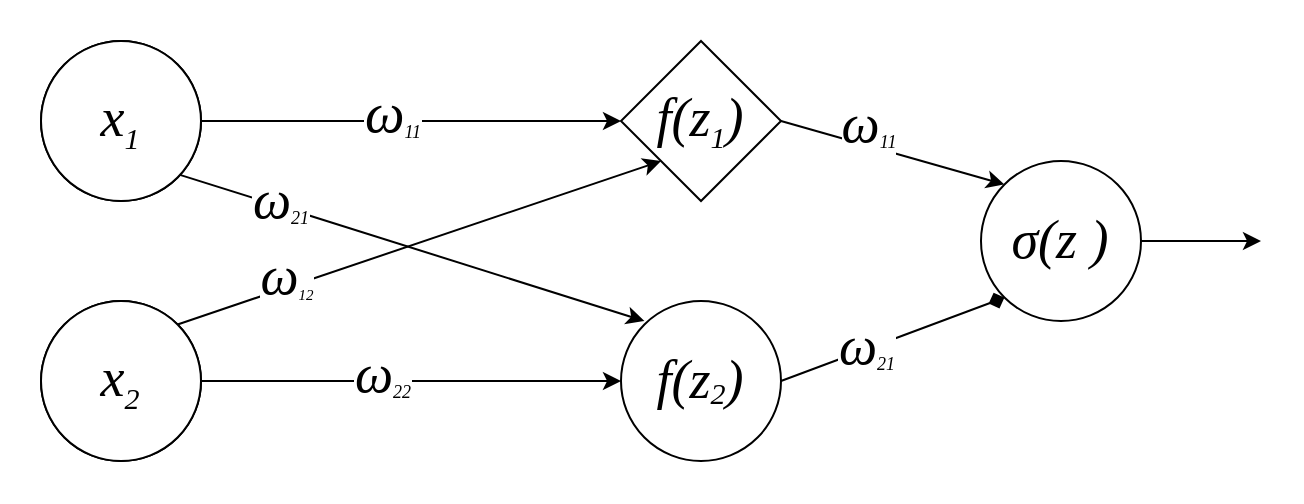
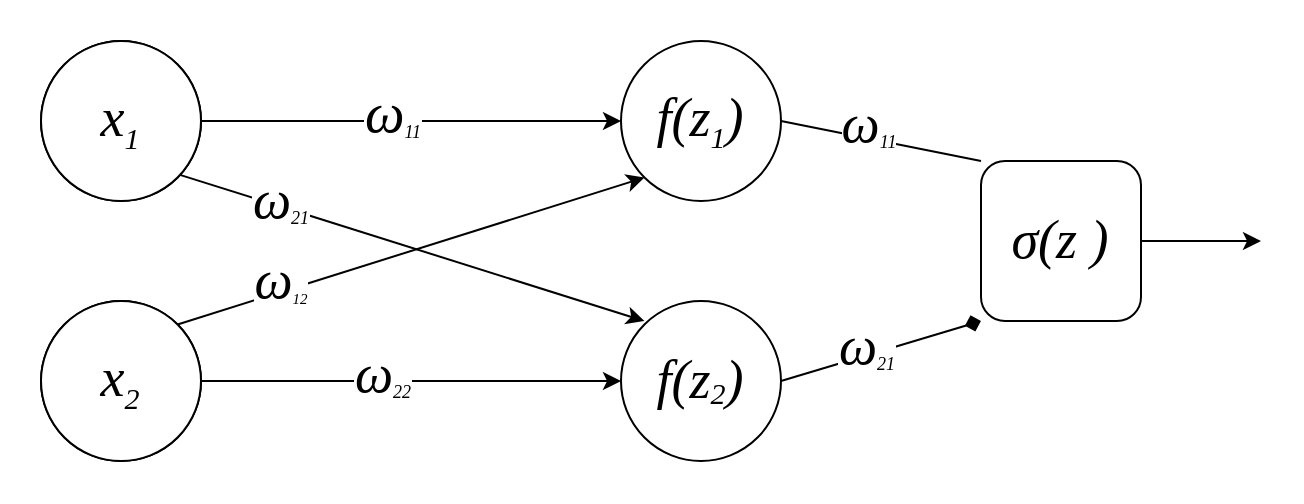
  <mxCell id="0" />
  <mxCell id="1" parent="0" />
  <mxCell id="2" style="edgeStyle=none;rounded=0;orthogonalLoop=1;jettySize=auto;html=1;exitX=1;exitY=0.5;exitDx=0;exitDy=0;entryX=0;entryY=0.5;entryDx=0;entryDy=0;fontFamily=Times New Roman;fontSize=9;" edge="1" parent="1" source="4" target="19"><mxGeometry relative="1" as="geometry"><mxPoint x="210" y="60" as="targetPoint" /></mxGeometry></mxCell>
  <mxCell id="3" value="&lt;i&gt;&lt;font size=&quot;1&quot;&gt;&lt;span style=&quot;font-size: 28px&quot;&gt;ω&lt;/span&gt;&lt;sub style=&quot;font-size: 9px&quot;&gt;11&lt;/sub&gt;&lt;/font&gt;&lt;/i&gt;" style="edgeLabel;html=1;align=center;verticalAlign=middle;resizable=0;points=[];fontSize=27;fontFamily=Times New Roman;" vertex="1" connectable="0" parent="2"><mxGeometry x="-0.105" y="-1" relative="1" as="geometry"><mxPoint x="1" y="-6" as="offset" /></mxGeometry></mxCell>
  <mxCell id="4" value="x&lt;font style=&quot;font-size: 14px&quot; size=&quot;1&quot;&gt;&lt;sub style=&quot;font-size: 9px&quot;&gt;1&lt;/sub&gt;&lt;/font&gt;" style="ellipse;whiteSpace=wrap;html=1;aspect=fixed;fontSize=15;fontFamily=Times New Roman;fontStyle=2" vertex="1" parent="1"><mxGeometry x="20" y="20" width="80" height="80" as="geometry" /></mxCell>
  <mxCell id="5" style="edgeStyle=none;rounded=0;orthogonalLoop=1;jettySize=auto;html=1;exitX=1;exitY=0;exitDx=0;exitDy=0;entryX=0;entryY=1;entryDx=0;entryDy=0;fontFamily=Times New Roman;fontSize=9;" edge="1" parent="1" source="8" target="19"><mxGeometry relative="1" as="geometry"><mxPoint x="212" y="69.04" as="targetPoint" /></mxGeometry></mxCell>
  <mxCell id="6" value="&lt;i style=&quot;font-size: 9px&quot;&gt;&lt;span style=&quot;font-size: 27px&quot;&gt;ω&lt;/span&gt;&lt;font style=&quot;font-size: 9px&quot;&gt;&lt;sub&gt;12&lt;/sub&gt;&lt;/font&gt;&lt;/i&gt;" style="edgeLabel;html=1;align=center;verticalAlign=middle;resizable=0;points=[];fontSize=27;fontFamily=Times New Roman;" vertex="1" connectable="0" parent="5"><mxGeometry x="-0.532" relative="1" as="geometry"><mxPoint x="-3" y="-5" as="offset" /></mxGeometry></mxCell>
  <mxCell id="7" style="edgeStyle=none;rounded=0;orthogonalLoop=1;jettySize=auto;html=1;exitX=1;exitY=0.5;exitDx=0;exitDy=0;fontFamily=Times New Roman;fontSize=9;entryX=0;entryY=0.5;entryDx=0;entryDy=0;" edge="1" parent="1" source="8" target="17"><mxGeometry relative="1" as="geometry"><mxPoint x="210" y="190" as="targetPoint" /></mxGeometry></mxCell>
  <mxCell id="8" value="x&lt;font style=&quot;font-size: 14px&quot; size=&quot;1&quot;&gt;&lt;sub style=&quot;font-size: 9px&quot;&gt;2&lt;/sub&gt;&lt;/font&gt;" style="ellipse;whiteSpace=wrap;html=1;aspect=fixed;fontSize=15;fontFamily=Times New Roman;fontStyle=2" vertex="1" parent="1"><mxGeometry x="20" y="150" width="80" height="80" as="geometry" /></mxCell>
  <mxCell id="9" style="edgeStyle=none;rounded=0;orthogonalLoop=1;jettySize=auto;html=1;exitX=1;exitY=0.5;exitDx=0;exitDy=0;fontFamily=Times New Roman;fontSize=15;" edge="1" parent="1" source="10"><mxGeometry relative="1" as="geometry"><mxPoint x="630" y="120" as="targetPoint" /></mxGeometry></mxCell>
- <mxCell id="10" value="&lt;i style=&quot;font-size: 27px&quot;&gt;&lt;span style=&quot;font-size: 27px&quot;&gt;σ(z )&lt;/span&gt;&lt;/i&gt;" style="ellipse;whiteSpace=wrap;html=1;aspect=fixed;fontFamily=Times New Roman;fontSize=27;" vertex="1" parent="1"><mxGeometry x="490" y="80" width="80" height="80" as="geometry" /></mxCell>
+ <mxCell id="10" value="&lt;i style=&quot;font-size: 27px&quot;&gt;&lt;span style=&quot;font-size: 27px&quot;&gt;σ(z )&lt;/span&gt;&lt;/i&gt;" style="whiteSpace=wrap;html=1;aspect=fixed;fontFamily=Times New Roman;fontSize=27;rounded=1;" vertex="1" parent="1"><mxGeometry x="490" y="80" width="80" height="80" as="geometry" /></mxCell>
  <mxCell id="11" style="edgeStyle=none;rounded=0;orthogonalLoop=1;jettySize=auto;html=1;exitX=1;exitY=0.5;exitDx=0;exitDy=0;fontFamily=Times New Roman;fontSize=9;" edge="1" parent="1"><mxGeometry relative="1" as="geometry"><mxPoint x="290" y="190" as="sourcePoint" /><mxPoint x="290" y="190" as="targetPoint" /></mxGeometry></mxCell>
  <mxCell id="12" style="edgeStyle=none;rounded=0;orthogonalLoop=1;jettySize=auto;html=1;exitX=1;exitY=1;exitDx=0;exitDy=0;entryX=0;entryY=0;entryDx=0;entryDy=0;fontFamily=Times New Roman;fontSize=15;" edge="1" parent="1"><mxGeometry relative="1" as="geometry"><mxPoint x="88.284" y="86.564" as="sourcePoint" /><mxPoint x="321.716" y="159.996" as="targetPoint" /></mxGeometry></mxCell>
  <mxCell id="13" value="&lt;i&gt;&lt;span style=&quot;font-size: 14px&quot;&gt;&lt;font style=&quot;font-size: 27px&quot;&gt;ω&lt;/font&gt;&lt;font size=&quot;1&quot;&gt;&lt;sub style=&quot;font-size: 9px&quot;&gt;21&lt;/sub&gt;&lt;/font&gt;&lt;/span&gt;&lt;/i&gt;" style="edgeLabel;html=1;align=center;verticalAlign=middle;resizable=0;points=[];fontSize=27;fontFamily=Times New Roman;" vertex="1" connectable="0" parent="12"><mxGeometry x="-0.535" y="1" relative="1" as="geometry"><mxPoint x="-3" y="-3" as="offset" /></mxGeometry></mxCell>
  <mxCell id="14" value="x&lt;font style=&quot;font-size: 27px&quot; size=&quot;1&quot;&gt;&lt;sub style=&quot;font-size: 15px&quot;&gt;1&lt;/sub&gt;&lt;/font&gt;" style="ellipse;whiteSpace=wrap;html=1;aspect=fixed;fontSize=27;fontFamily=Times New Roman;fontStyle=2" vertex="1" parent="1"><mxGeometry x="20" y="20" width="80" height="80" as="geometry" /></mxCell>
  <mxCell id="15" value="x&lt;font style=&quot;font-size: 27px&quot; size=&quot;1&quot;&gt;&lt;sub style=&quot;font-size: 15px&quot;&gt;2&lt;/sub&gt;&lt;/font&gt;" style="ellipse;whiteSpace=wrap;html=1;aspect=fixed;fontSize=27;fontFamily=Times New Roman;fontStyle=2" vertex="1" parent="1"><mxGeometry x="20" y="150" width="80" height="80" as="geometry" /></mxCell>
  <mxCell id="16" style="edgeStyle=none;rounded=0;orthogonalLoop=1;jettySize=auto;html=1;exitX=1;exitY=0.5;exitDx=0;exitDy=0;entryX=0;entryY=1;entryDx=0;entryDy=0;fontFamily=Times New Roman;fontSize=15;endArrow=diamond;" edge="1" parent="1" source="17" target="10"><mxGeometry relative="1" as="geometry" /></mxCell>
  <mxCell id="17" value="f(z&lt;font size=&quot;1&quot;&gt;&lt;sub style=&quot;font-size: 15px&quot;&gt;2&lt;/sub&gt;&lt;/font&gt;)" style="ellipse;whiteSpace=wrap;html=1;aspect=fixed;fontSize=27;fontFamily=Times New Roman;fontStyle=2" vertex="1" parent="1"><mxGeometry x="310" y="150" width="80" height="80" as="geometry" /></mxCell>
- <mxCell id="18" style="edgeStyle=none;rounded=0;orthogonalLoop=1;jettySize=auto;html=1;exitX=1;exitY=0.5;exitDx=0;exitDy=0;entryX=0;entryY=0;entryDx=0;entryDy=0;fontFamily=Times New Roman;fontSize=15;" edge="1" parent="1" source="19" target="10"><mxGeometry relative="1" as="geometry" /></mxCell>
- <mxCell id="19" value="f(z&lt;font style=&quot;font-size: 26px&quot; size=&quot;1&quot;&gt;&lt;sub style=&quot;font-size: 15px&quot;&gt;1&lt;/sub&gt;&lt;/font&gt;)" style="rhombus;whiteSpace=wrap;html=1;aspect=fixed;fontSize=27;fontFamily=Times New Roman;fontStyle=2;" vertex="1" parent="1"><mxGeometry x="310" y="20" width="80" height="80" as="geometry" /></mxCell>
+ <mxCell id="18" style="edgeStyle=none;rounded=0;orthogonalLoop=1;jettySize=auto;html=1;exitX=1;exitY=0.5;exitDx=0;exitDy=0;entryX=0;entryY=0;entryDx=0;entryDy=0;fontFamily=Times New Roman;fontSize=15;endArrow=none;" edge="1" parent="1" source="19" target="10"><mxGeometry relative="1" as="geometry" /></mxCell>
+ <mxCell id="19" value="f(z&lt;font style=&quot;font-size: 26px&quot; size=&quot;1&quot;&gt;&lt;sub style=&quot;font-size: 15px&quot;&gt;1&lt;/sub&gt;&lt;/font&gt;)" style="ellipse;whiteSpace=wrap;html=1;aspect=fixed;fontSize=27;fontFamily=Times New Roman;fontStyle=2" vertex="1" parent="1"><mxGeometry x="310" y="20" width="80" height="80" as="geometry" /></mxCell>
  <mxCell id="20" value="&lt;i&gt;&lt;span style=&quot;font-size: 27px&quot;&gt;ω&lt;/span&gt;&lt;font size=&quot;1&quot;&gt;&lt;sub style=&quot;font-size: 9px&quot;&gt;22&lt;/sub&gt;&lt;/font&gt;&lt;/i&gt;" style="edgeLabel;html=1;align=center;verticalAlign=middle;resizable=0;points=[];fontSize=27;fontFamily=Times New Roman;" vertex="1" connectable="0" parent="1"><mxGeometry x="182" y="183" as="geometry"><mxPoint x="8" y="3" as="offset" /></mxGeometry></mxCell>
  <mxCell id="21" value="&lt;i&gt;&lt;span style=&quot;font-size: 27px&quot;&gt;ω&lt;/span&gt;&lt;font size=&quot;1&quot;&gt;&lt;sub style=&quot;font-size: 9px&quot;&gt;11&lt;/sub&gt;&lt;/font&gt;&lt;/i&gt;" style="edgeLabel;html=1;align=center;verticalAlign=middle;resizable=0;points=[];fontSize=27;fontFamily=Times New Roman;" vertex="1" connectable="0" parent="1"><mxGeometry x="440" y="150" as="geometry"><mxPoint x="-7" y="-89" as="offset" /></mxGeometry></mxCell>
  <mxCell id="22" value="&lt;i&gt;&lt;span&gt;&lt;font style=&quot;font-size: 27px&quot;&gt;ω&lt;/font&gt;&lt;font size=&quot;1&quot;&gt;&lt;sub style=&quot;font-size: 9px&quot;&gt;21&lt;/sub&gt;&lt;/font&gt;&lt;/span&gt;&lt;/i&gt;" style="edgeLabel;html=1;align=center;verticalAlign=middle;resizable=0;points=[];fontSize=27;fontFamily=Times New Roman;" vertex="1" connectable="0" parent="1"><mxGeometry x="404" y="140" as="geometry"><mxPoint x="28" y="32" as="offset" /></mxGeometry></mxCell>
